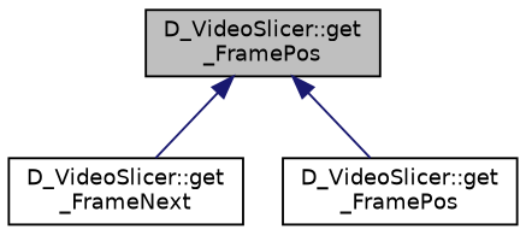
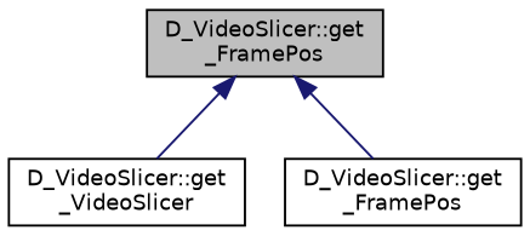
  digraph {
    rankdir=TB
    node [color=black fillcolor=white fontname=Helvetica fontsize=10 shape=record style=filled]
    edge [color=midnightblue dir=back fontname=Helvetica fontsize=10 labelfontname=Helvetica labelfontsize=10 style=solid]
    n1 [fillcolor=grey75 fontcolor=black height=0.2 label="D_VideoSlicer::get\l_FramePos" width=0.4]
-   n2 [height=0.2 label="D_VideoSlicer::get\l_FrameNext" width=0.4]
+   n2 [height=0.2 label="D_VideoSlicer::get\l_VideoSlicer" width=0.4]
    n3 [height=0.2 label="D_VideoSlicer::get\l_FramePos" width=0.4]
    n1 -> n2
    n1 -> n3
  }
